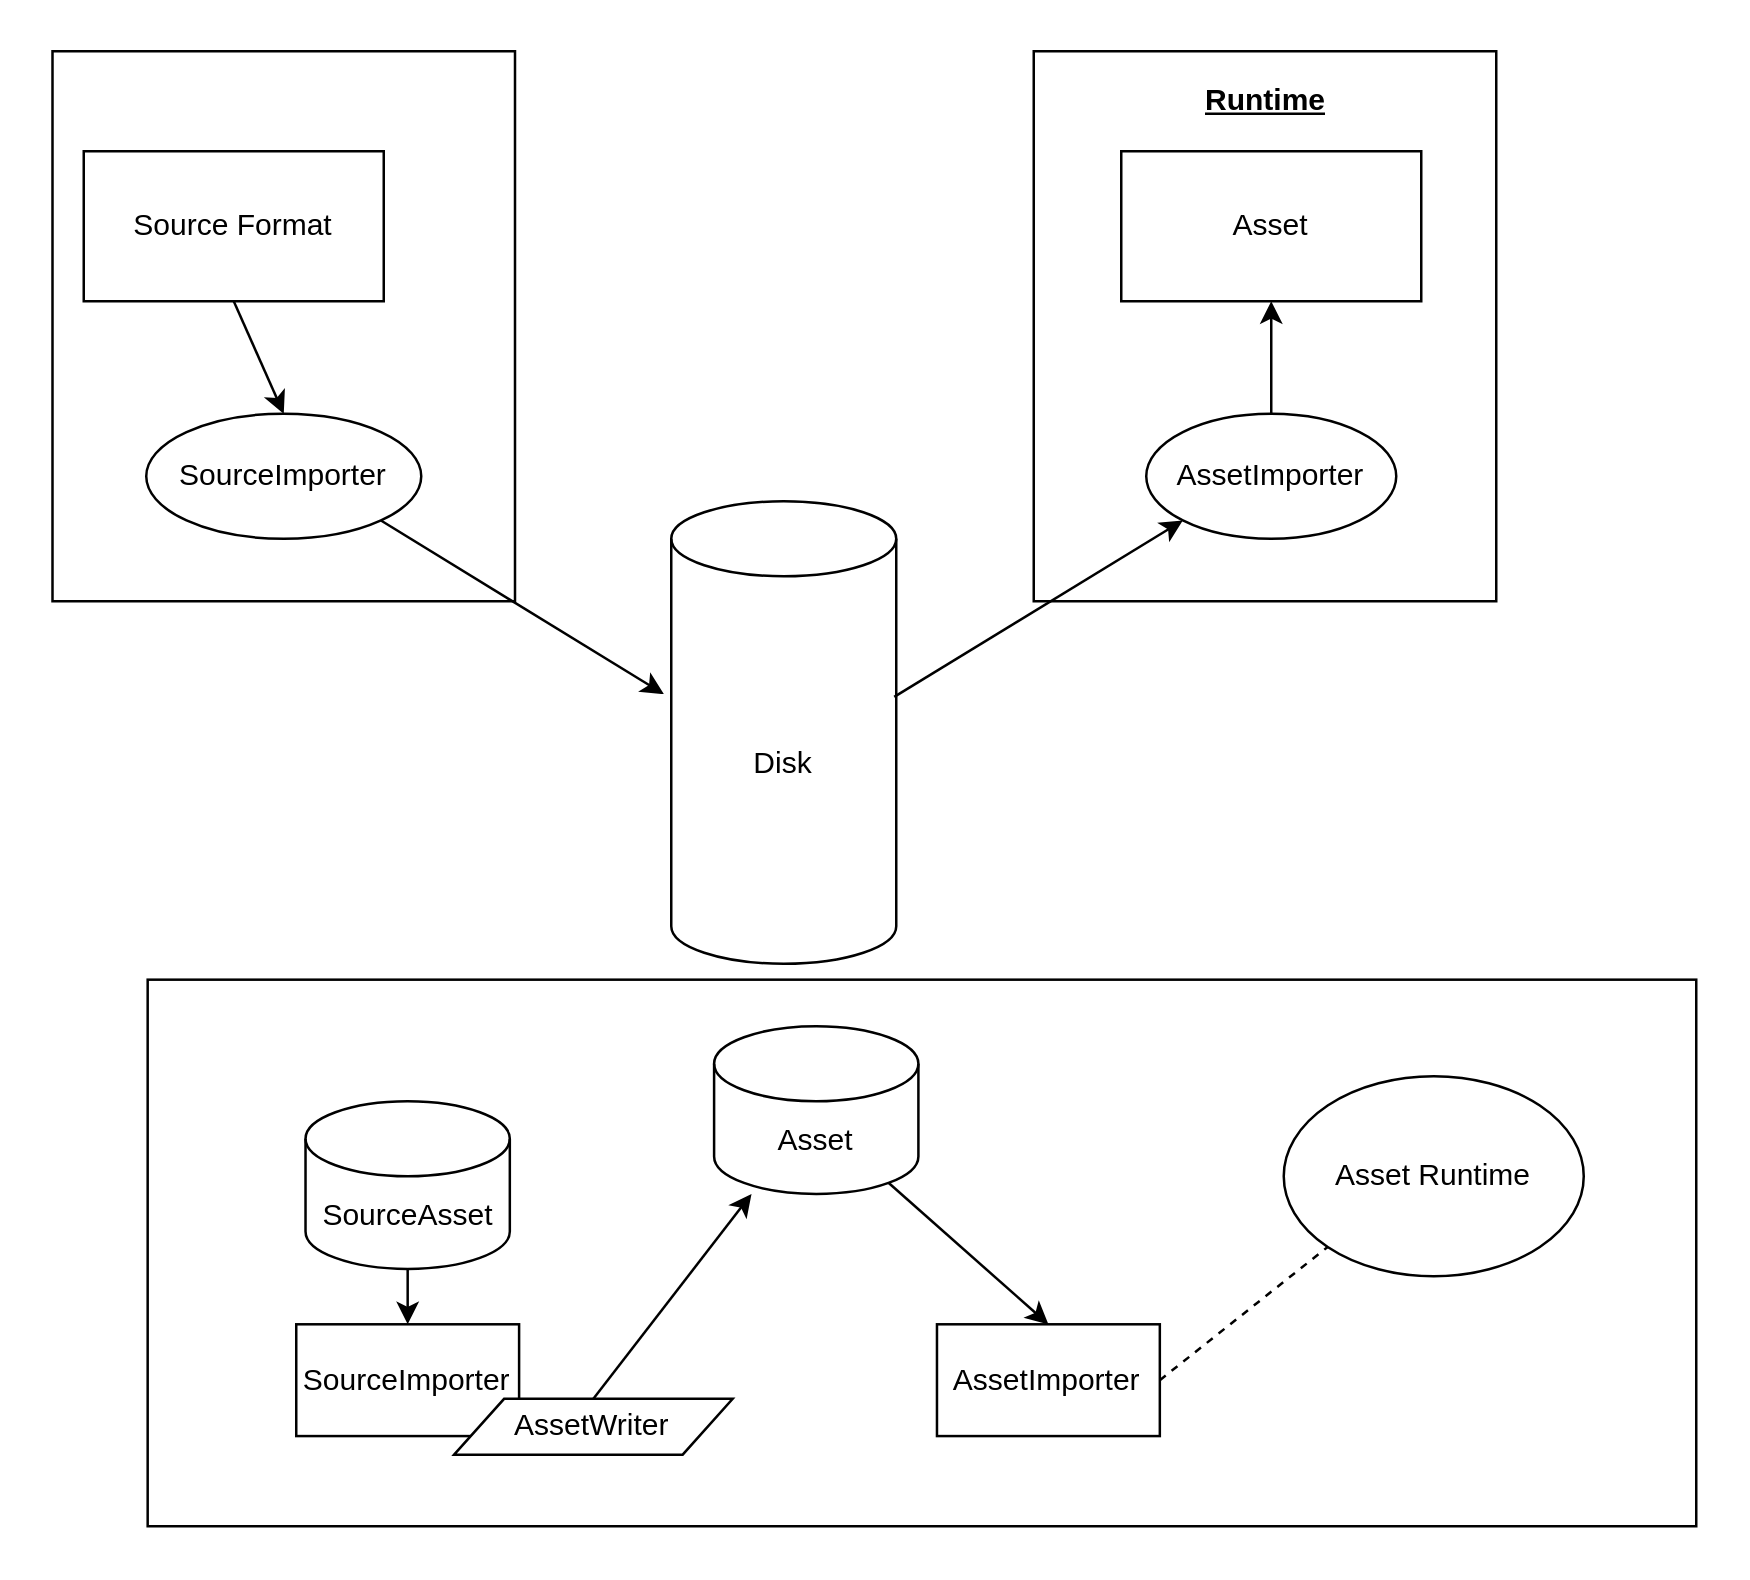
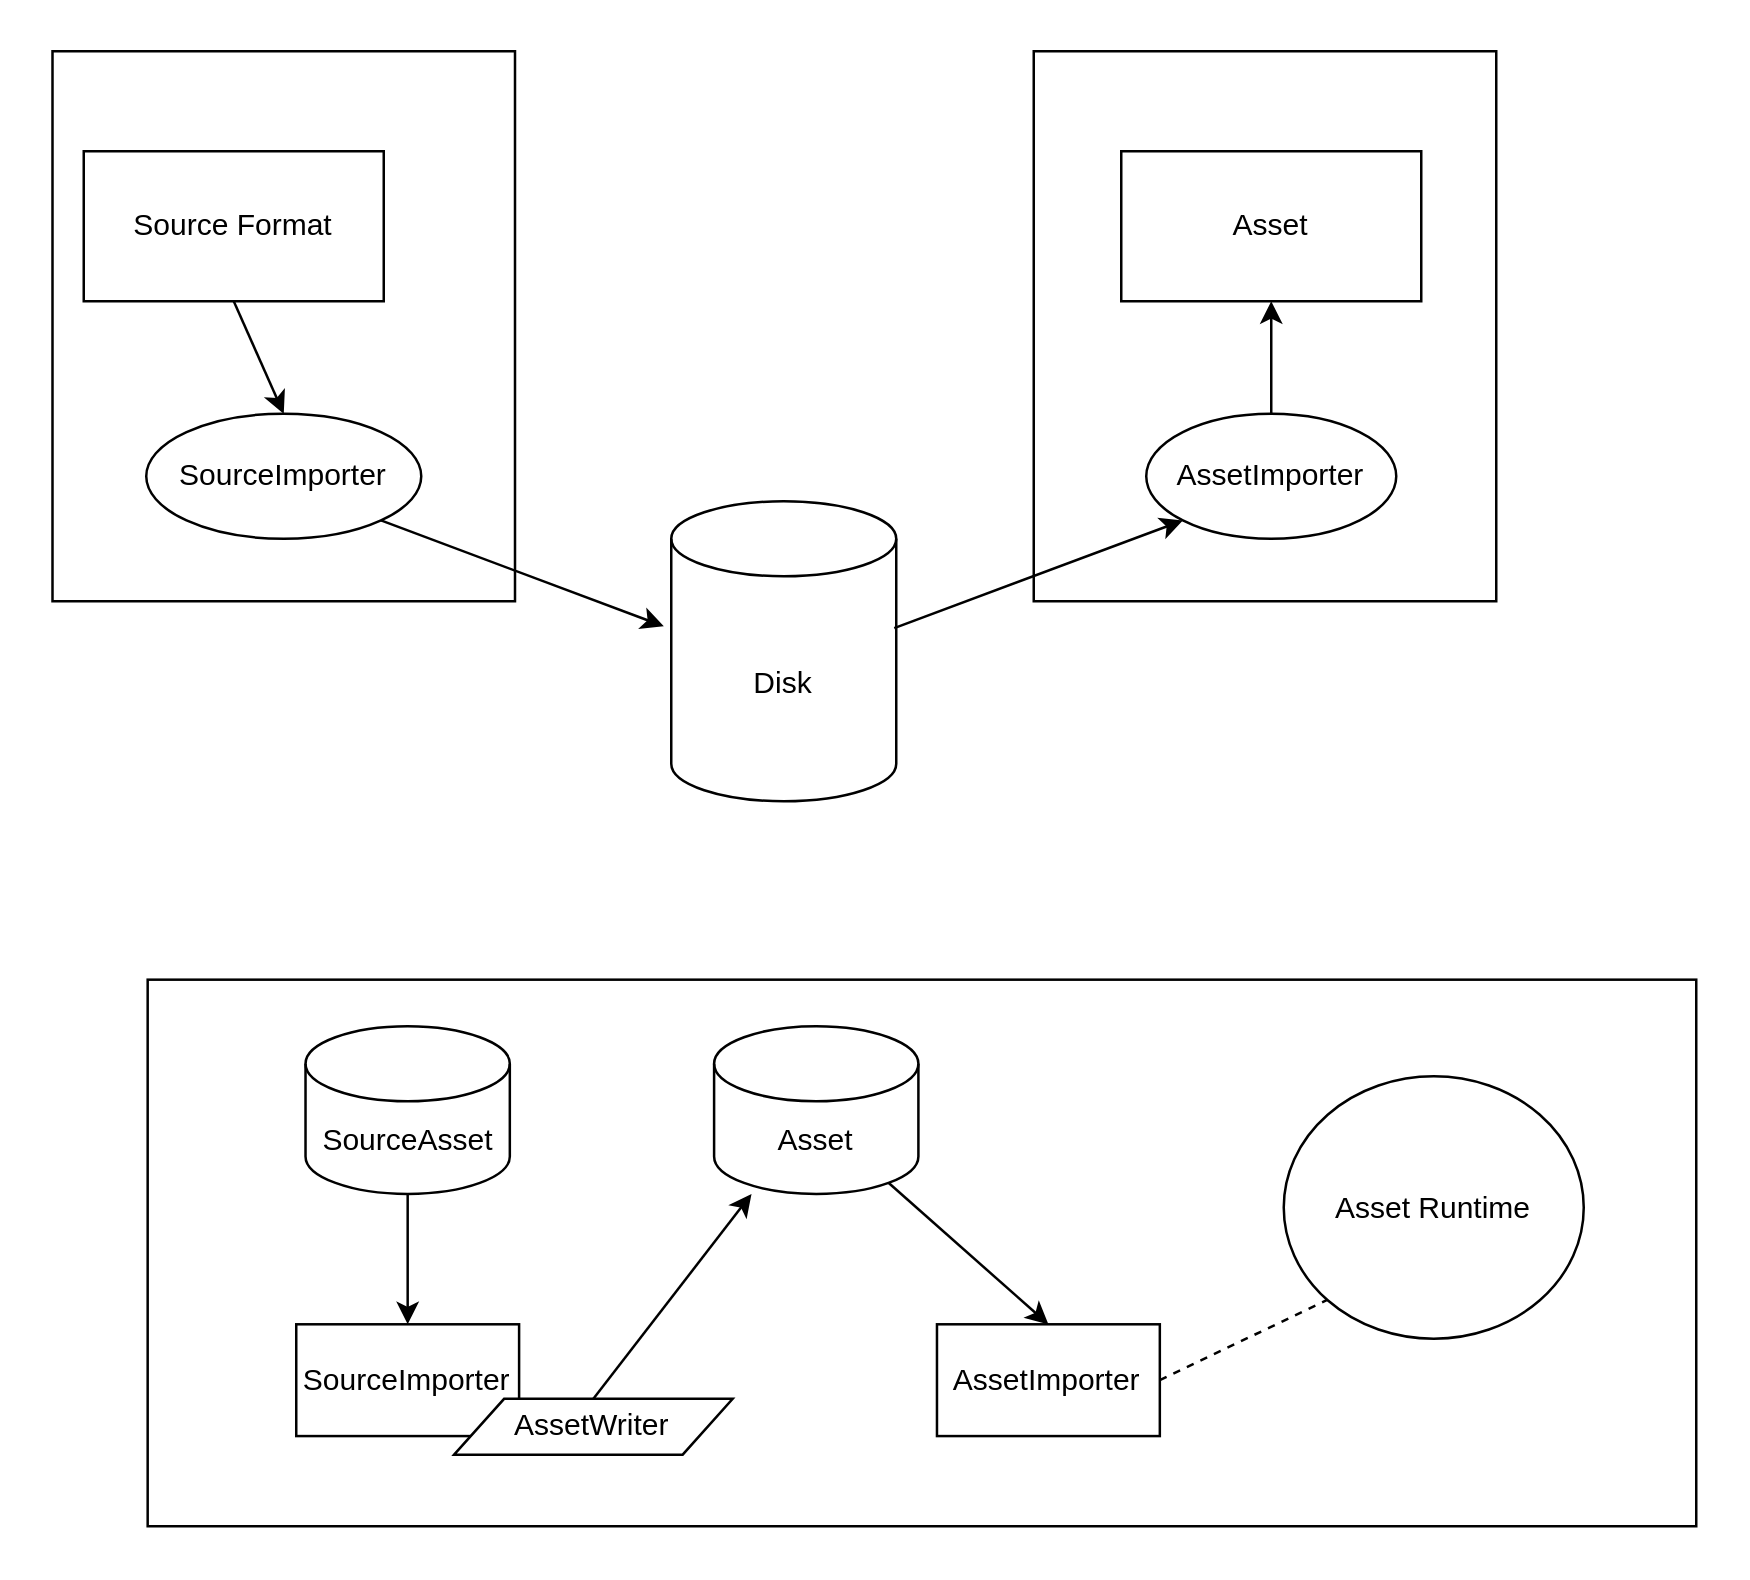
  <mxCell id="0" />
  <mxCell id="1" parent="0" />
  <mxCell id="2" value="" style="group" parent="1" vertex="1" connectable="0"><mxGeometry x="413" y="20" width="185" height="220" as="geometry" /></mxCell>
  <mxCell id="3" value="" style="rounded=0;whiteSpace=wrap;html=1;labelPosition=center;verticalLabelPosition=top;align=center;verticalAlign=middle;" parent="2" vertex="1"><mxGeometry width="185" height="220" as="geometry" /></mxCell>
- <mxCell id="4" value="Runtime" style="text;html=1;strokeColor=none;fillColor=none;align=center;verticalAlign=middle;whiteSpace=wrap;rounded=0;fontStyle=5" parent="2" vertex="1"><mxGeometry x="57.5" y="10" width="70" height="20" as="geometry" /></mxCell>
  <mxCell id="5" value="" style="group" parent="1" vertex="1" connectable="0"><mxGeometry x="20.5" y="20" width="185" height="220" as="geometry" /></mxCell>
  <mxCell id="6" value="" style="rounded=0;whiteSpace=wrap;html=1;labelPosition=center;verticalLabelPosition=top;align=center;verticalAlign=middle;" parent="5" vertex="1"><mxGeometry width="185" height="220" as="geometry" /></mxCell>
  <mxCell id="7" value="Source Format" style="rounded=0;whiteSpace=wrap;html=1;" parent="1" vertex="1"><mxGeometry x="33" y="60" width="120" height="60" as="geometry" /></mxCell>
- <mxCell id="8" value="Disk" style="shape=cylinder3;whiteSpace=wrap;html=1;boundedLbl=1;backgroundOutline=1;size=15;" parent="1" vertex="1"><mxGeometry x="268" y="200" width="90" height="185" as="geometry" /></mxCell>
+ <mxCell id="8" value="Disk" style="shape=cylinder3;whiteSpace=wrap;html=1;boundedLbl=1;backgroundOutline=1;size=15;" parent="1" vertex="1"><mxGeometry x="268" y="200" width="90" height="120" as="geometry" /></mxCell>
  <mxCell id="9" value="" style="endArrow=classic;html=1;entryX=-0.033;entryY=0.417;entryDx=0;entryDy=0;entryPerimeter=0;exitX=1;exitY=1;exitDx=0;exitDy=0;" parent="1" source="12" target="8" edge="1"><mxGeometry width="50" height="50" relative="1" as="geometry"><mxPoint x="218" y="200" as="sourcePoint" /><mxPoint x="278" y="130" as="targetPoint" /></mxGeometry></mxCell>
  <mxCell id="10" value="Asset" style="rounded=0;whiteSpace=wrap;html=1;" parent="1" vertex="1"><mxGeometry x="448" y="60" width="120" height="60" as="geometry" /></mxCell>
  <mxCell id="11" value="" style="endArrow=classic;html=1;entryX=0;entryY=1;entryDx=0;entryDy=0;exitX=0.991;exitY=0.423;exitDx=0;exitDy=0;exitPerimeter=0;" parent="1" source="8" target="13" edge="1"><mxGeometry width="50" height="50" relative="1" as="geometry"><mxPoint x="438" y="340" as="sourcePoint" /><mxPoint x="615.03" y="280.04" as="targetPoint" /></mxGeometry></mxCell>
  <mxCell id="12" value="SourceImporter" style="ellipse;whiteSpace=wrap;html=1;" parent="1" vertex="1"><mxGeometry x="58" y="165" width="110" height="50" as="geometry" /></mxCell>
  <mxCell id="13" value="AssetImporter" style="ellipse;whiteSpace=wrap;html=1;" parent="1" vertex="1"><mxGeometry x="458" y="165" width="100" height="50" as="geometry" /></mxCell>
  <mxCell id="14" value="" style="endArrow=classic;html=1;exitX=0.5;exitY=1;exitDx=0;exitDy=0;entryX=0.5;entryY=0;entryDx=0;entryDy=0;" parent="1" source="7" target="12" edge="1"><mxGeometry width="50" height="50" relative="1" as="geometry"><mxPoint x="438" y="380" as="sourcePoint" /><mxPoint x="488" y="330" as="targetPoint" /></mxGeometry></mxCell>
  <mxCell id="15" value="" style="endArrow=classic;html=1;entryX=0.5;entryY=1;entryDx=0;entryDy=0;exitX=0.5;exitY=0;exitDx=0;exitDy=0;" parent="1" source="13" target="10" edge="1"><mxGeometry width="50" height="50" relative="1" as="geometry"><mxPoint x="748" y="190" as="sourcePoint" /><mxPoint x="783.455" y="171.918" as="targetPoint" /></mxGeometry></mxCell>
  <mxCell id="16" value="" style="group" vertex="1" connectable="0" parent="1"><mxGeometry x="118" y="410" width="560" height="200" as="geometry" /></mxCell>
  <mxCell id="17" value="" style="rounded=0;whiteSpace=wrap;html=1;" vertex="1" parent="16"><mxGeometry x="-59.43" y="-18.63" width="619.43" height="218.63" as="geometry" /></mxCell>
- <mxCell id="18" value="SourceAsset" style="shape=cylinder3;whiteSpace=wrap;html=1;boundedLbl=1;backgroundOutline=1;size=15;" vertex="1" parent="16"><mxGeometry x="3.714" y="30" width="81.714" height="67.059" as="geometry" /></mxCell>
+ <mxCell id="18" value="SourceAsset" style="shape=cylinder3;whiteSpace=wrap;html=1;boundedLbl=1;backgroundOutline=1;size=15;" vertex="1" parent="16"><mxGeometry x="3.714" width="81.714" height="67.059" as="geometry" /></mxCell>
  <mxCell id="19" value="SourceImporter" style="rounded=0;whiteSpace=wrap;html=1;" vertex="1" parent="16"><mxGeometry y="119.216" width="89.143" height="44.706" as="geometry" /></mxCell>
  <mxCell id="20" value="" style="endArrow=classic;html=1;exitX=0.5;exitY=1;exitDx=0;exitDy=0;exitPerimeter=0;entryX=0.5;entryY=0;entryDx=0;entryDy=0;" edge="1" parent="16" source="18" target="19"><mxGeometry width="50" height="50" relative="1" as="geometry"><mxPoint x="263.714" y="350.196" as="sourcePoint" /><mxPoint x="300.857" y="312.941" as="targetPoint" /></mxGeometry></mxCell>
  <mxCell id="21" value="AssetWriter" style="shape=parallelogram;perimeter=parallelogramPerimeter;whiteSpace=wrap;html=1;fixedSize=1;" vertex="1" parent="16"><mxGeometry x="63.143" y="149.02" width="111.429" height="22.353" as="geometry" /></mxCell>
  <mxCell id="22" value="Asset" style="shape=cylinder3;whiteSpace=wrap;html=1;boundedLbl=1;backgroundOutline=1;size=15;" vertex="1" parent="16"><mxGeometry x="167.143" width="81.714" height="67.059" as="geometry" /></mxCell>
  <mxCell id="23" value="" style="endArrow=classic;html=1;exitX=0.5;exitY=0;exitDx=0;exitDy=0;" edge="1" parent="16" source="21" target="22"><mxGeometry width="50" height="50" relative="1" as="geometry"><mxPoint x="263.714" y="350.196" as="sourcePoint" /><mxPoint x="300.857" y="312.941" as="targetPoint" /></mxGeometry></mxCell>
  <mxCell id="24" value="AssetImporter" style="rounded=0;whiteSpace=wrap;html=1;" vertex="1" parent="16"><mxGeometry x="256.286" y="119.216" width="89.143" height="44.706" as="geometry" /></mxCell>
  <mxCell id="25" value="" style="endArrow=classic;html=1;entryX=0.5;entryY=0;entryDx=0;entryDy=0;exitX=0.855;exitY=1;exitDx=0;exitDy=-4.35;exitPerimeter=0;" edge="1" parent="16" source="22" target="24"><mxGeometry width="50" height="50" relative="1" as="geometry"><mxPoint x="263.714" y="350.196" as="sourcePoint" /><mxPoint x="300.857" y="312.941" as="targetPoint" /></mxGeometry></mxCell>
- <mxCell id="26" value="Asset Runtime" style="ellipse;whiteSpace=wrap;html=1;" vertex="1" parent="16"><mxGeometry x="395" y="20" width="120" height="80" as="geometry" /></mxCell>
+ <mxCell id="26" value="Asset Runtime" style="ellipse;whiteSpace=wrap;html=1;" vertex="1" parent="16"><mxGeometry x="395" y="20" width="120" height="105" as="geometry" /></mxCell>
  <mxCell id="27" value="" style="endArrow=none;dashed=1;html=1;exitX=1;exitY=0.5;exitDx=0;exitDy=0;entryX=0;entryY=1;entryDx=0;entryDy=0;" edge="1" parent="16" source="24" target="26"><mxGeometry width="50" height="50" relative="1" as="geometry"><mxPoint x="185" y="-30" as="sourcePoint" /><mxPoint x="235" y="-80" as="targetPoint" /></mxGeometry></mxCell>
